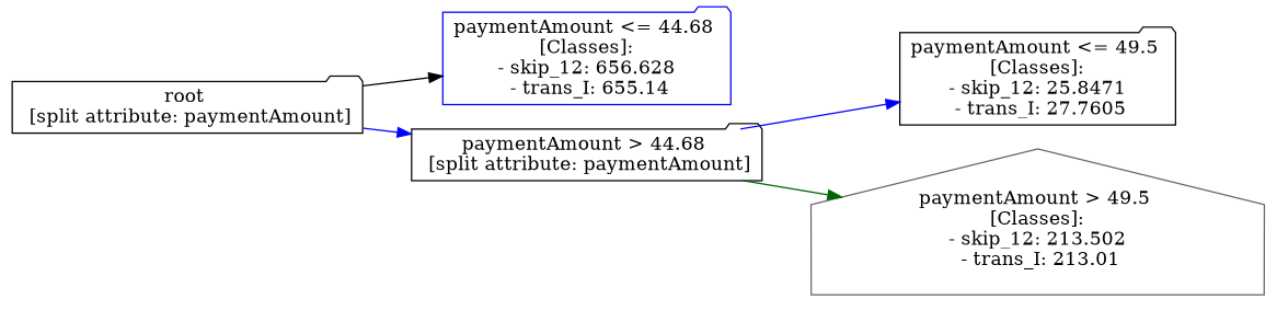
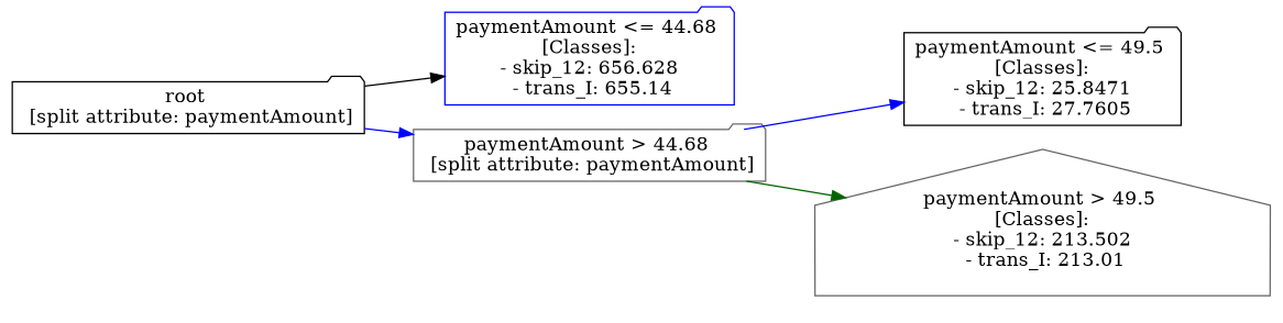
  digraph {
    rankdir=LR
    node [color=black shape=folder]
    edge [color=blue]
    n1 [label="root \n [split attribute: paymentAmount]"]
    n2 [label="paymentAmount <= 44.68 \n [Classes]: \n - skip_12: 656.628 \n - trans_I: 655.14" color=blue]
-   n3 [label="paymentAmount > 44.68 \n [split attribute: paymentAmount]"]
+   n3 [label="paymentAmount > 44.68 \n [split attribute: paymentAmount]" color=gray40]
    n4 [label="paymentAmount <= 49.5 \n [Classes]: \n - skip_12: 25.8471 \n - trans_I: 27.7605"]
    n5 [label="paymentAmount > 49.5 \n [Classes]: \n - skip_12: 213.502 \n - trans_I: 213.01" color=gray40 shape=house]
    n1 -> n2 [color=black]
    n1 -> n3
    n3 -> n4
    n3 -> n5 [color=darkgreen]
  }
